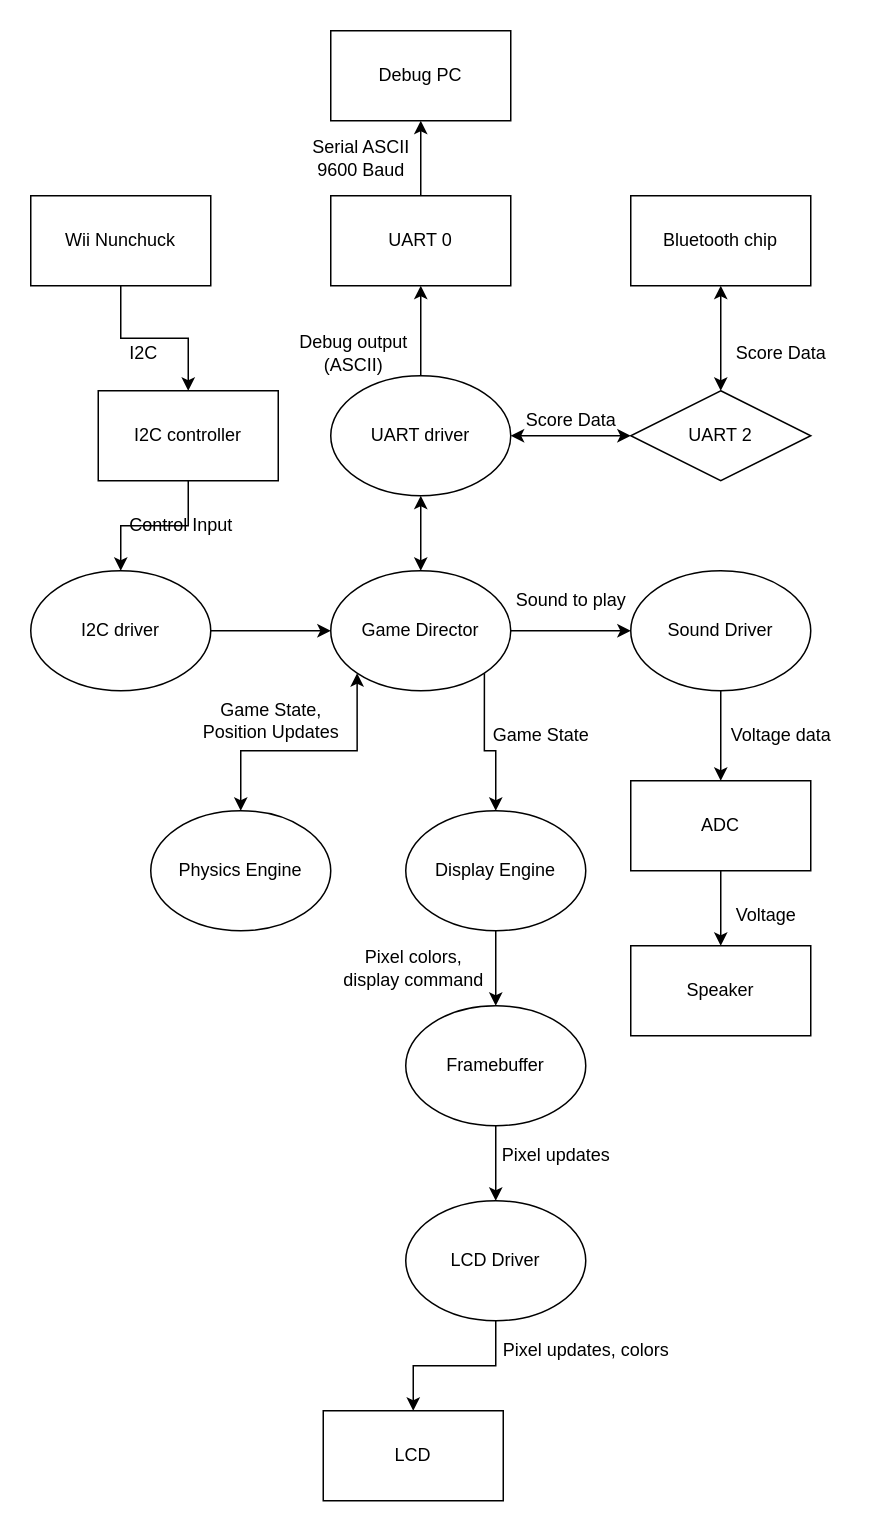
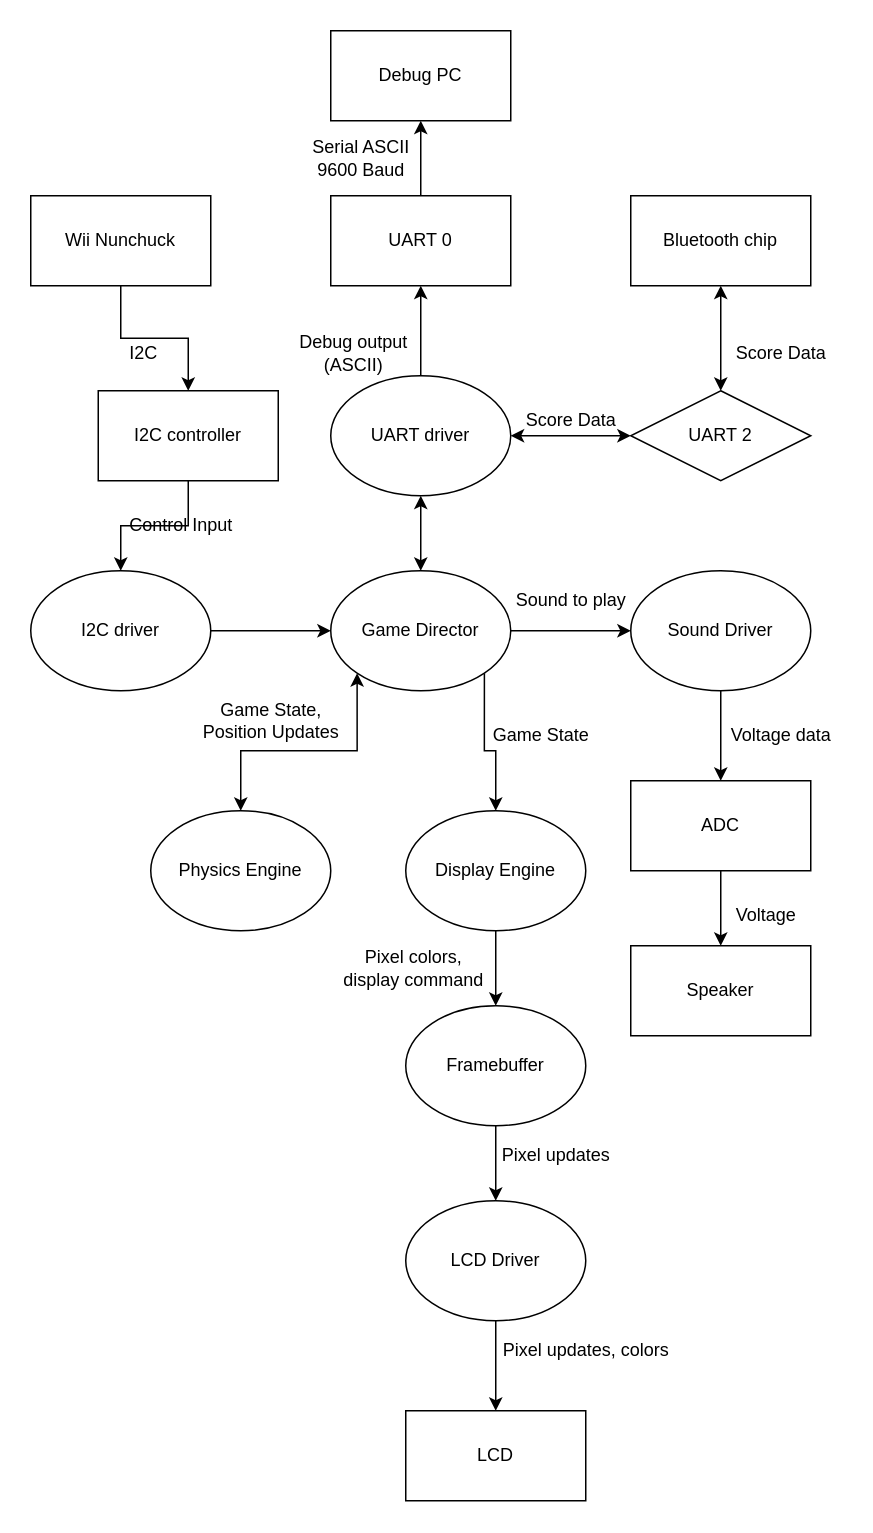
  <mxCell id="0" />
  <mxCell id="1" parent="0" />
  <mxCell id="2" value="" style="edgeStyle=orthogonalEdgeStyle;rounded=0;orthogonalLoop=1;jettySize=auto;html=1;" parent="1" source="9" target="7" edge="1"><mxGeometry relative="1" as="geometry" /></mxCell>
  <mxCell id="3" value="" style="edgeStyle=orthogonalEdgeStyle;rounded=0;orthogonalLoop=1;jettySize=auto;html=1;startArrow=classic;startFill=1;" parent="1" source="7" target="15" edge="1"><mxGeometry relative="1" as="geometry" /></mxCell>
  <mxCell id="4" value="" style="edgeStyle=orthogonalEdgeStyle;rounded=0;orthogonalLoop=1;jettySize=auto;html=1;startArrow=classic;startFill=1;endArrow=none;endFill=0;" parent="1" source="29" target="7" edge="1"><mxGeometry relative="1" as="geometry" /></mxCell>
  <mxCell id="5" value="" style="edgeStyle=orthogonalEdgeStyle;rounded=0;orthogonalLoop=1;jettySize=auto;html=1;startArrow=classic;startFill=1;endArrow=none;endFill=0;entryX=1;entryY=1;entryDx=0;entryDy=0;" parent="1" source="31" target="7" edge="1"><mxGeometry relative="1" as="geometry" /></mxCell>
  <mxCell id="6" style="edgeStyle=orthogonalEdgeStyle;rounded=0;orthogonalLoop=1;jettySize=auto;html=1;exitX=0.5;exitY=0;exitDx=0;exitDy=0;entryX=0;entryY=1;entryDx=0;entryDy=0;startArrow=classic;startFill=1;endArrow=classic;endFill=1;" parent="1" source="32" target="7" edge="1"><mxGeometry relative="1" as="geometry" /></mxCell>
  <mxCell id="7" value="Game Director" style="ellipse;whiteSpace=wrap;html=1;" parent="1" vertex="1"><mxGeometry x="220" y="380" width="120" height="80" as="geometry" /></mxCell>
  <mxCell id="8" value="" style="edgeStyle=orthogonalEdgeStyle;rounded=0;orthogonalLoop=1;jettySize=auto;html=1;" parent="1" source="11" target="9" edge="1"><mxGeometry relative="1" as="geometry" /></mxCell>
  <mxCell id="9" value="I2C driver" style="ellipse;whiteSpace=wrap;html=1;" parent="1" vertex="1"><mxGeometry x="20" y="380" width="120" height="80" as="geometry" /></mxCell>
  <mxCell id="10" value="" style="edgeStyle=orthogonalEdgeStyle;rounded=0;orthogonalLoop=1;jettySize=auto;html=1;" parent="1" source="12" target="11" edge="1"><mxGeometry relative="1" as="geometry" /></mxCell>
  <mxCell id="11" value="I2C controller" style="whiteSpace=wrap;html=1;" parent="1" vertex="1"><mxGeometry x="65" y="260" width="120" height="60" as="geometry" /></mxCell>
  <mxCell id="12" value="Wii Nunchuck" style="whiteSpace=wrap;html=1;" parent="1" vertex="1"><mxGeometry x="20" y="130" width="120" height="60" as="geometry" /></mxCell>
  <mxCell id="13" value="" style="edgeStyle=orthogonalEdgeStyle;rounded=0;orthogonalLoop=1;jettySize=auto;html=1;" parent="1" source="15" target="17" edge="1"><mxGeometry relative="1" as="geometry" /></mxCell>
  <mxCell id="14" value="" style="edgeStyle=orthogonalEdgeStyle;rounded=0;orthogonalLoop=1;jettySize=auto;html=1;startArrow=classic;startFill=1;" parent="1" source="15" target="20" edge="1"><mxGeometry relative="1" as="geometry" /></mxCell>
  <mxCell id="15" value="UART driver" style="ellipse;whiteSpace=wrap;html=1;" parent="1" vertex="1"><mxGeometry x="220" y="250" width="120" height="80" as="geometry" /></mxCell>
  <mxCell id="16" value="" style="edgeStyle=orthogonalEdgeStyle;rounded=0;orthogonalLoop=1;jettySize=auto;html=1;" parent="1" source="17" target="18" edge="1"><mxGeometry relative="1" as="geometry" /></mxCell>
  <mxCell id="17" value="UART 0" style="whiteSpace=wrap;html=1;" parent="1" vertex="1"><mxGeometry x="220" y="130" width="120" height="60" as="geometry" /></mxCell>
  <mxCell id="18" value="Debug PC" style="whiteSpace=wrap;html=1;" parent="1" vertex="1"><mxGeometry x="220" y="20" width="120" height="60" as="geometry" /></mxCell>
  <mxCell id="19" value="" style="edgeStyle=orthogonalEdgeStyle;rounded=0;orthogonalLoop=1;jettySize=auto;html=1;startArrow=classic;startFill=1;" parent="1" source="20" target="21" edge="1"><mxGeometry relative="1" as="geometry" /></mxCell>
  <mxCell id="20" value="UART 2" style="rhombus;whiteSpace=wrap;html=1;" parent="1" vertex="1"><mxGeometry x="420" y="260" width="120" height="60" as="geometry" /></mxCell>
  <mxCell id="21" value="Bluetooth chip" style="whiteSpace=wrap;html=1;" parent="1" vertex="1"><mxGeometry x="420" y="130" width="120" height="60" as="geometry" /></mxCell>
  <mxCell id="22" value="Debug output&lt;br&gt;(ASCII)" style="text;html=1;align=center;verticalAlign=middle;resizable=0;points=[];autosize=1;" parent="1" vertex="1"><mxGeometry x="190" y="220" width="90" height="30" as="geometry" /></mxCell>
  <mxCell id="23" value="Serial ASCII&lt;br&gt;9600 Baud" style="text;html=1;align=center;verticalAlign=middle;resizable=0;points=[];autosize=1;" parent="1" vertex="1"><mxGeometry x="200" y="90" width="80" height="30" as="geometry" /></mxCell>
  <mxCell id="24" value="Score Data" style="text;html=1;align=center;verticalAlign=middle;resizable=0;points=[];autosize=1;" parent="1" vertex="1"><mxGeometry x="340" y="270" width="80" height="20" as="geometry" /></mxCell>
  <mxCell id="25" value="Score Data" style="text;html=1;align=center;verticalAlign=middle;resizable=0;points=[];autosize=1;" parent="1" vertex="1"><mxGeometry x="480" y="225" width="80" height="20" as="geometry" /></mxCell>
  <mxCell id="26" value="Control Input" style="text;html=1;align=center;verticalAlign=middle;resizable=0;points=[];autosize=1;" parent="1" vertex="1"><mxGeometry x="80" y="340" width="80" height="20" as="geometry" /></mxCell>
  <mxCell id="27" value="I2C" style="text;html=1;align=center;verticalAlign=middle;resizable=0;points=[];autosize=1;" parent="1" vertex="1"><mxGeometry x="80" y="225" width="30" height="20" as="geometry" /></mxCell>
  <mxCell id="28" value="" style="edgeStyle=orthogonalEdgeStyle;rounded=0;orthogonalLoop=1;jettySize=auto;html=1;startArrow=classic;startFill=1;endArrow=none;endFill=0;" parent="1" source="36" target="29" edge="1"><mxGeometry relative="1" as="geometry" /></mxCell>
  <mxCell id="29" value="Sound Driver" style="ellipse;whiteSpace=wrap;html=1;" parent="1" vertex="1"><mxGeometry x="420" y="380" width="120" height="80" as="geometry" /></mxCell>
  <mxCell id="30" value="" style="edgeStyle=orthogonalEdgeStyle;rounded=0;orthogonalLoop=1;jettySize=auto;html=1;startArrow=classic;startFill=1;endArrow=none;endFill=0;" parent="1" source="42" target="31" edge="1"><mxGeometry relative="1" as="geometry" /></mxCell>
  <mxCell id="31" value="Display Engine" style="ellipse;whiteSpace=wrap;html=1;" parent="1" vertex="1"><mxGeometry x="270" y="540" width="120" height="80" as="geometry" /></mxCell>
  <mxCell id="32" value="Physics Engine" style="ellipse;whiteSpace=wrap;html=1;" parent="1" vertex="1"><mxGeometry x="100" y="540" width="120" height="80" as="geometry" /></mxCell>
  <mxCell id="33" value="Game State,&lt;br&gt;Position Updates" style="text;html=1;align=center;verticalAlign=middle;resizable=0;points=[];autosize=1;" parent="1" vertex="1"><mxGeometry x="125" y="465" width="110" height="30" as="geometry" /></mxCell>
  <mxCell id="34" value="Sound to play" style="text;html=1;align=center;verticalAlign=middle;resizable=0;points=[];autosize=1;" parent="1" vertex="1"><mxGeometry x="335" y="390" width="90" height="20" as="geometry" /></mxCell>
  <mxCell id="35" value="" style="edgeStyle=orthogonalEdgeStyle;rounded=0;orthogonalLoop=1;jettySize=auto;html=1;startArrow=classic;startFill=1;endArrow=none;endFill=0;" parent="1" source="38" target="36" edge="1"><mxGeometry relative="1" as="geometry" /></mxCell>
  <mxCell id="36" value="ADC" style="whiteSpace=wrap;html=1;" parent="1" vertex="1"><mxGeometry x="420" y="520" width="120" height="60" as="geometry" /></mxCell>
  <mxCell id="37" value="Voltage data" style="text;html=1;align=center;verticalAlign=middle;resizable=0;points=[];autosize=1;" parent="1" vertex="1"><mxGeometry x="480" y="480" width="80" height="20" as="geometry" /></mxCell>
  <mxCell id="38" value="Speaker" style="whiteSpace=wrap;html=1;" parent="1" vertex="1"><mxGeometry x="420" y="630" width="120" height="60" as="geometry" /></mxCell>
  <mxCell id="39" value="Voltage" style="text;html=1;align=center;verticalAlign=middle;resizable=0;points=[];autosize=1;" parent="1" vertex="1"><mxGeometry x="480" y="600" width="60" height="20" as="geometry" /></mxCell>
  <mxCell id="40" value="Game State" style="text;html=1;align=center;verticalAlign=middle;resizable=0;points=[];autosize=1;" parent="1" vertex="1"><mxGeometry x="320" y="480" width="80" height="20" as="geometry" /></mxCell>
  <mxCell id="41" value="" style="edgeStyle=orthogonalEdgeStyle;rounded=0;orthogonalLoop=1;jettySize=auto;html=1;startArrow=classic;startFill=1;endArrow=none;endFill=0;" parent="1" source="44" target="42" edge="1"><mxGeometry relative="1" as="geometry" /></mxCell>
  <mxCell id="42" value="Framebuffer" style="ellipse;whiteSpace=wrap;html=1;" parent="1" vertex="1"><mxGeometry x="270" y="670" width="120" height="80" as="geometry" /></mxCell>
  <mxCell id="43" value="" style="edgeStyle=orthogonalEdgeStyle;rounded=0;orthogonalLoop=1;jettySize=auto;html=1;startArrow=classic;startFill=1;endArrow=none;endFill=0;" parent="1" source="45" target="44" edge="1"><mxGeometry relative="1" as="geometry" /></mxCell>
  <mxCell id="44" value="LCD Driver" style="ellipse;whiteSpace=wrap;html=1;" parent="1" vertex="1"><mxGeometry x="270" y="800" width="120" height="80" as="geometry" /></mxCell>
- <mxCell id="45" value="LCD" style="whiteSpace=wrap;html=1;" parent="1" vertex="1"><mxGeometry x="215" y="940" width="120" height="60" as="geometry" /></mxCell>
+ <mxCell id="45" value="LCD" style="whiteSpace=wrap;html=1;" parent="1" vertex="1"><mxGeometry x="270" y="940" width="120" height="60" as="geometry" /></mxCell>
  <mxCell id="46" value="Pixel colors,&lt;br&gt;display command" style="text;html=1;align=center;verticalAlign=middle;resizable=0;points=[];autosize=1;" parent="1" vertex="1"><mxGeometry x="220" y="630" width="110" height="30" as="geometry" /></mxCell>
  <mxCell id="47" value="Pixel updates" style="text;html=1;align=center;verticalAlign=middle;resizable=0;points=[];autosize=1;" parent="1" vertex="1"><mxGeometry x="325" y="760" width="90" height="20" as="geometry" /></mxCell>
  <mxCell id="48" value="Pixel updates, colors" style="text;html=1;align=center;verticalAlign=middle;resizable=0;points=[];autosize=1;" parent="1" vertex="1"><mxGeometry x="325" y="890" width="130" height="20" as="geometry" /></mxCell>
